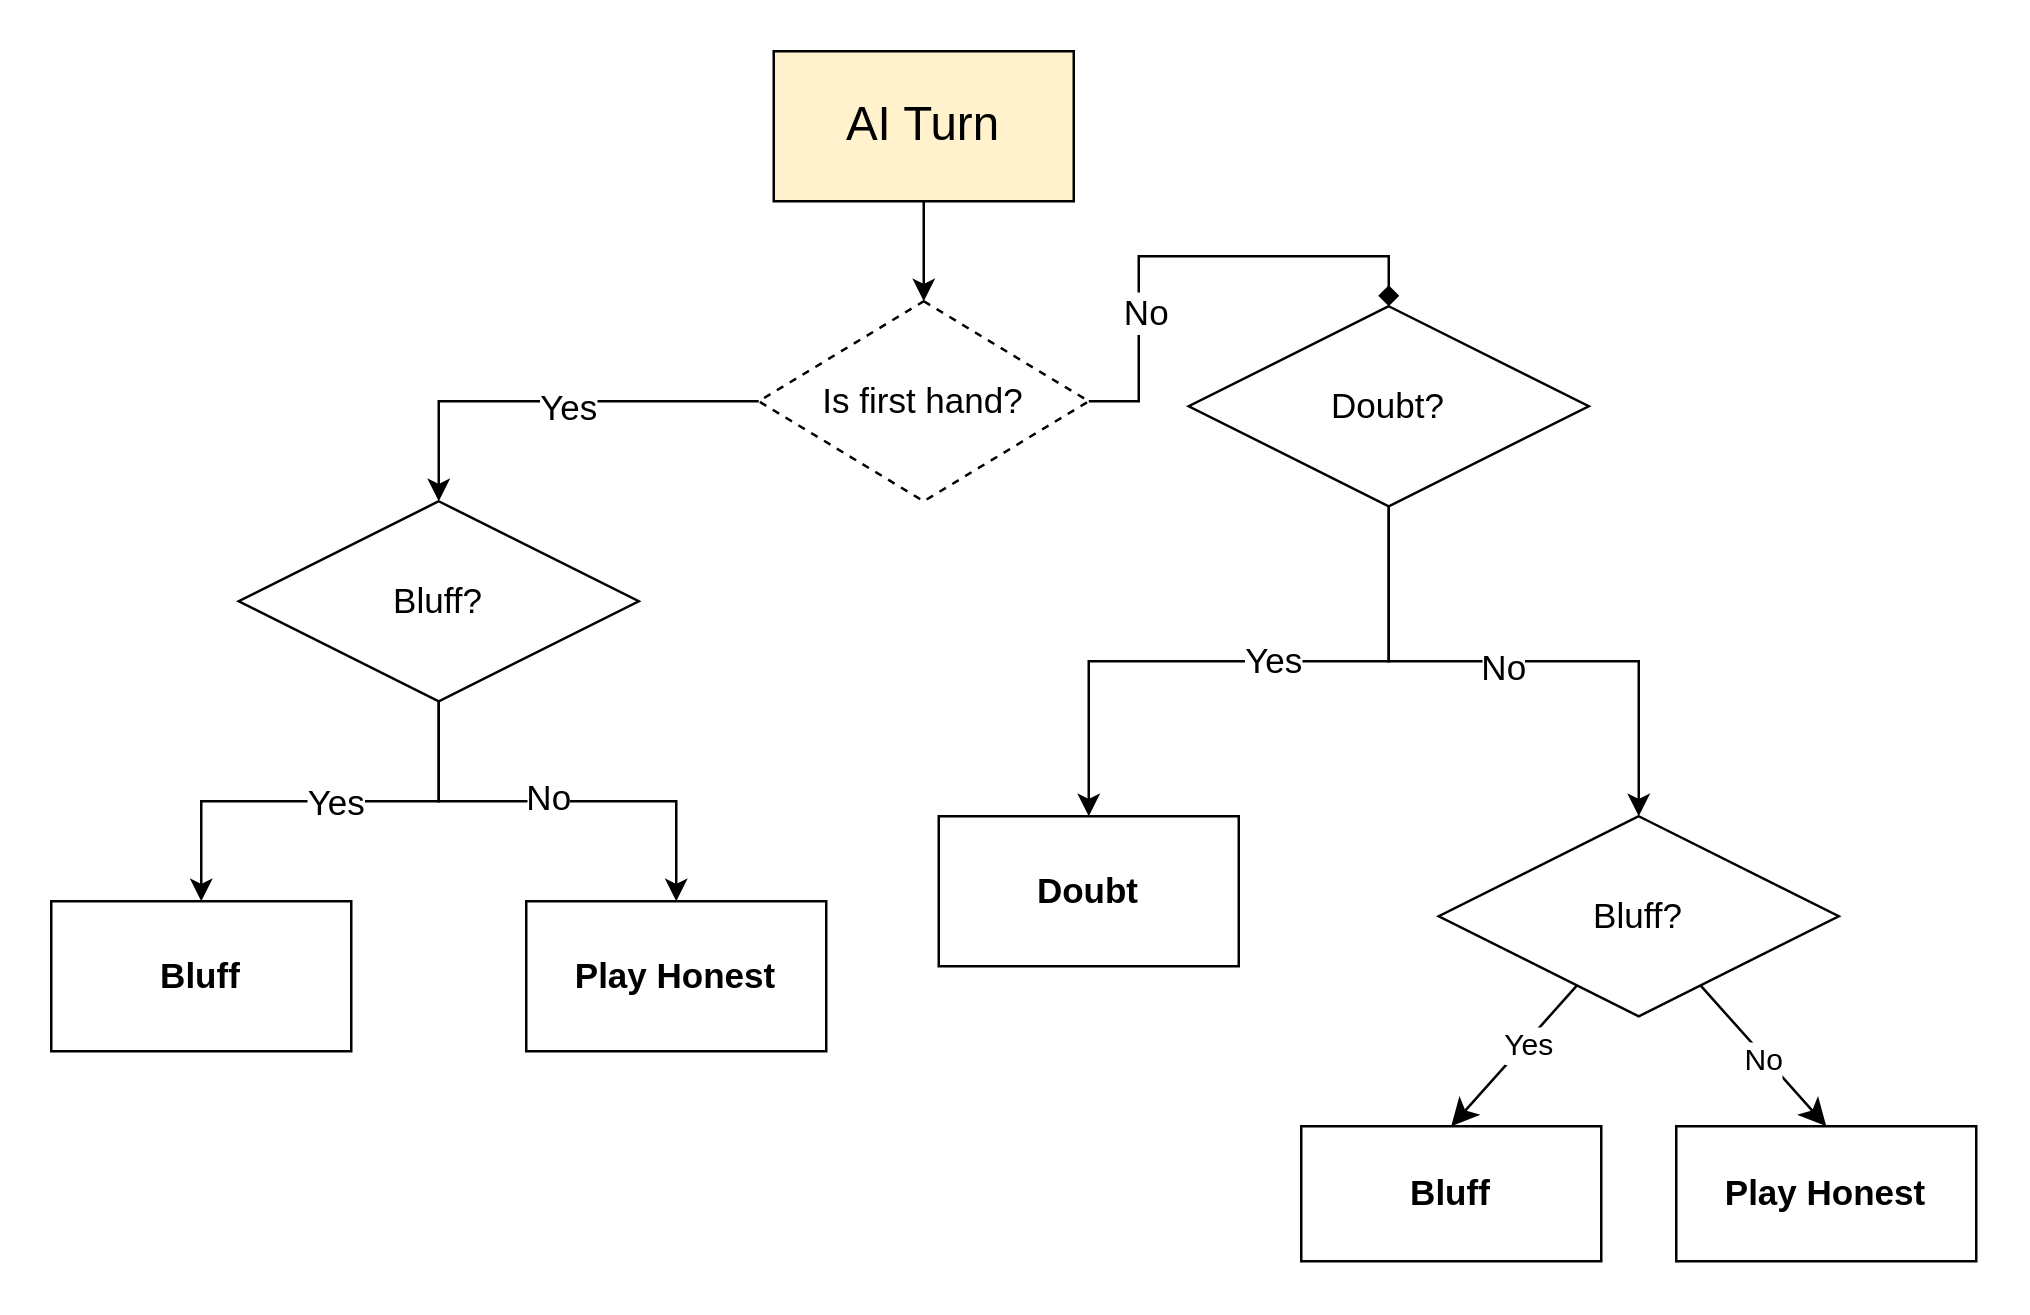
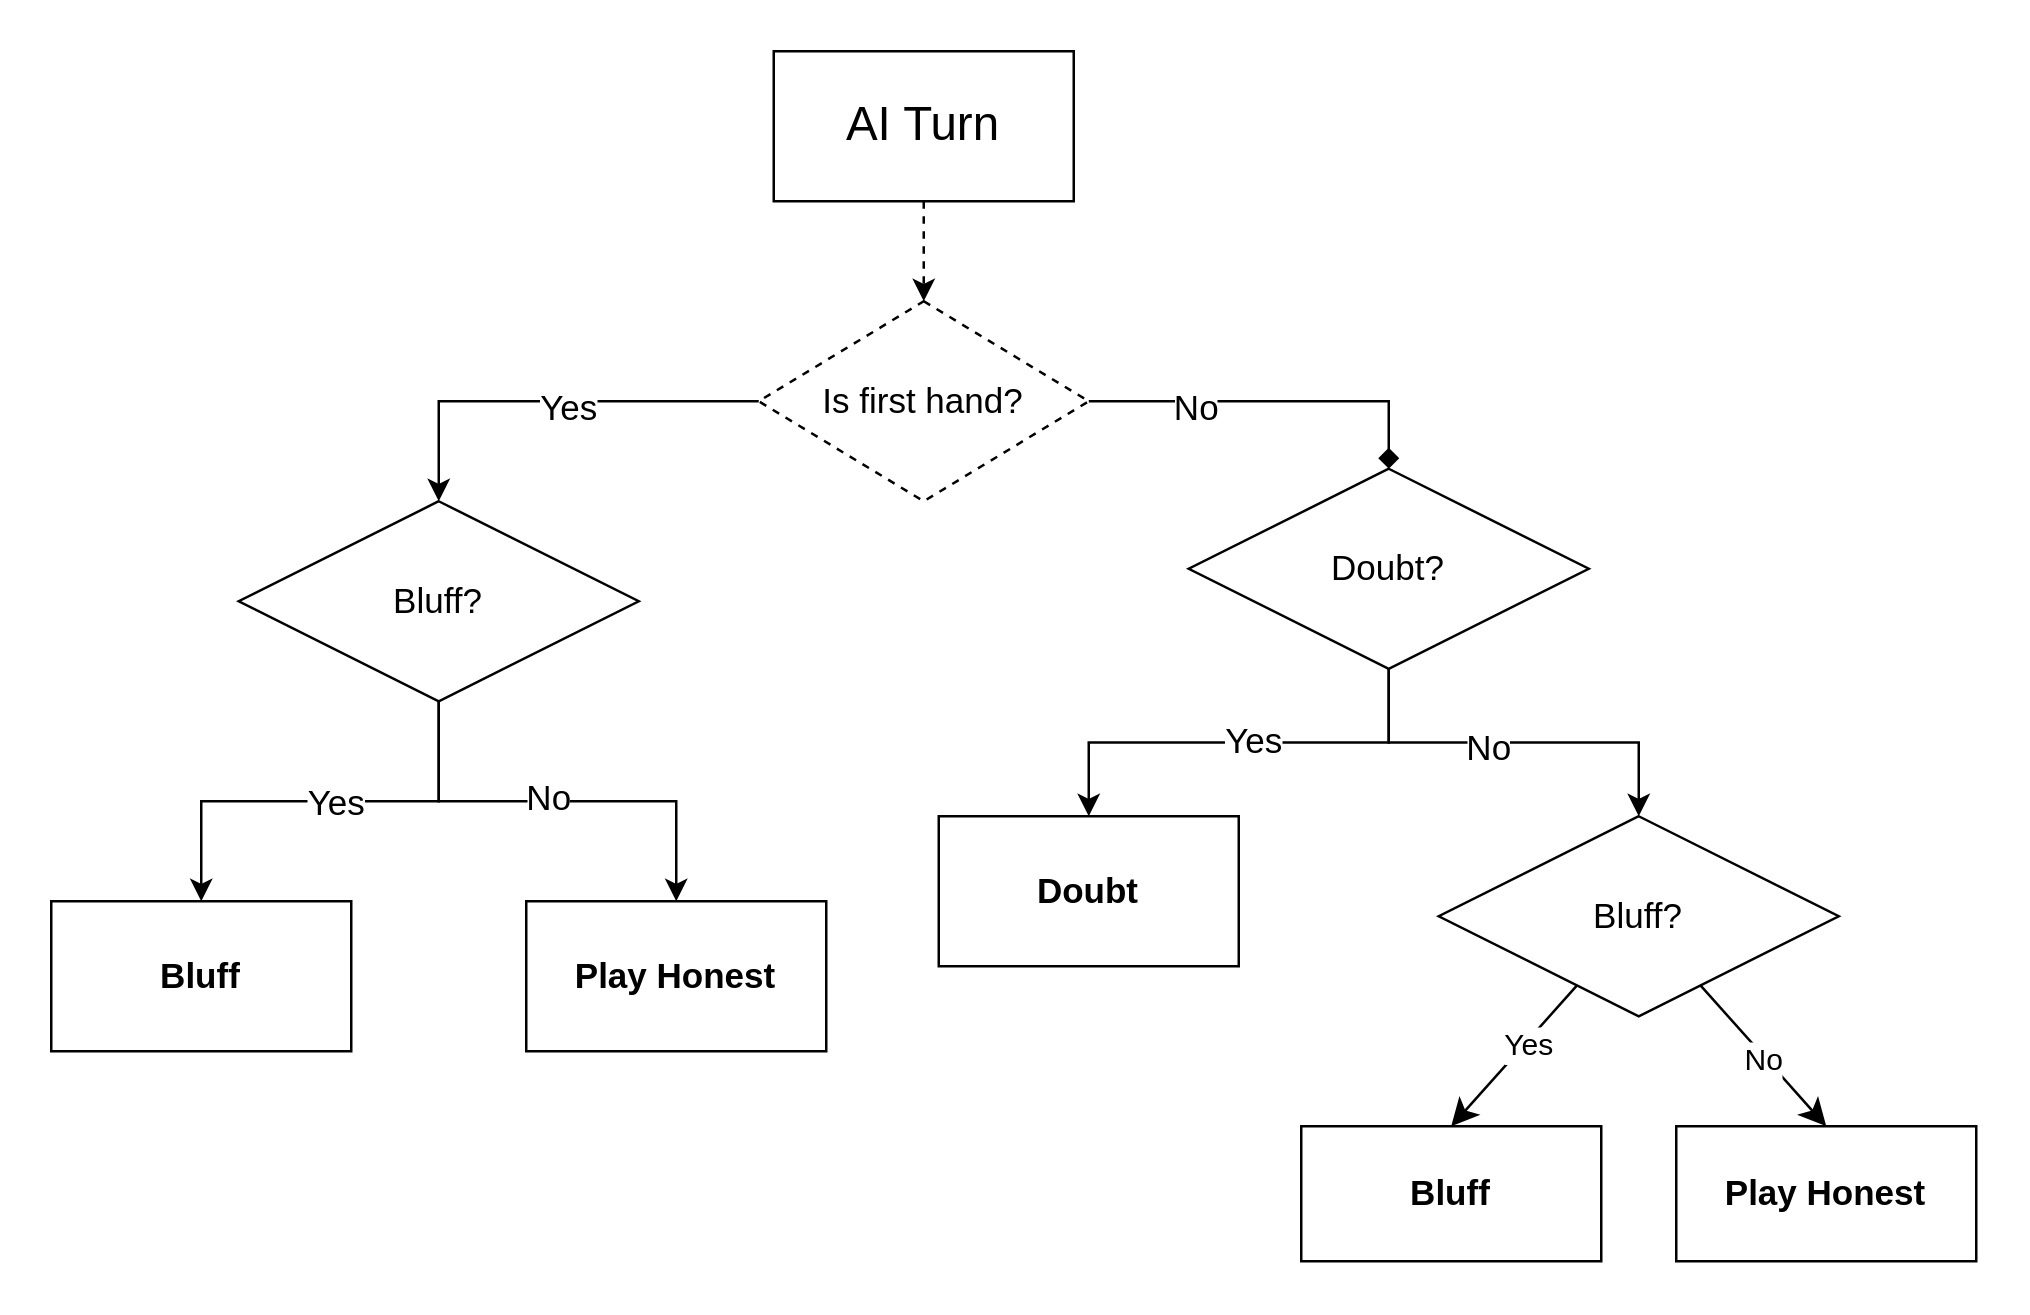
  <mxCell id="0" />
  <mxCell id="1" parent="0" />
- <mxCell id="2" style="edgeStyle=orthogonalEdgeStyle;rounded=0;orthogonalLoop=1;jettySize=auto;html=1;entryX=0.5;entryY=0;entryDx=0;entryDy=0;" parent="1" source="3" target="8" edge="1"><mxGeometry relative="1" as="geometry" /></mxCell>
- <mxCell id="3" value="&lt;font style=&quot;font-size: 19px;&quot;&gt;AI Turn&lt;/font&gt;" style="rounded=0;whiteSpace=wrap;html=1;fillColor=#fff2cc;" parent="1" vertex="1"><mxGeometry x="309" y="20" width="120" height="60" as="geometry" /></mxCell>
+ <mxCell id="2" style="edgeStyle=orthogonalEdgeStyle;rounded=0;orthogonalLoop=1;jettySize=auto;html=1;entryX=0.5;entryY=0;entryDx=0;entryDy=0;dashed=1;" parent="1" source="3" target="8" edge="1"><mxGeometry relative="1" as="geometry" /></mxCell>
+ <mxCell id="3" value="&lt;font style=&quot;font-size: 19px;&quot;&gt;AI Turn&lt;/font&gt;" style="rounded=0;whiteSpace=wrap;html=1;" parent="1" vertex="1"><mxGeometry x="309" y="20" width="120" height="60" as="geometry" /></mxCell>
  <mxCell id="4" style="edgeStyle=orthogonalEdgeStyle;rounded=0;orthogonalLoop=1;jettySize=auto;html=1;entryX=0.5;entryY=0;entryDx=0;entryDy=0;fontSize=14;" parent="1" source="8" target="26" edge="1"><mxGeometry relative="1" as="geometry"><mxPoint x="179" y="197" as="targetPoint" /></mxGeometry></mxCell>
  <mxCell id="5" value="Yes" style="edgeLabel;html=1;align=center;verticalAlign=middle;resizable=0;points=[];fontSize=14;" parent="4" vertex="1" connectable="0"><mxGeometry x="-0.086" y="2" relative="1" as="geometry"><mxPoint as="offset" /></mxGeometry></mxCell>
  <mxCell id="6" style="edgeStyle=orthogonalEdgeStyle;rounded=0;orthogonalLoop=1;jettySize=auto;html=1;entryX=0.5;entryY=0;entryDx=0;entryDy=0;fontSize=14;endArrow=diamond;" parent="1" source="8" target="13" edge="1"><mxGeometry relative="1" as="geometry"><mxPoint x="559" y="230" as="targetPoint" /></mxGeometry></mxCell>
  <mxCell id="7" value="No" style="edgeLabel;html=1;align=center;verticalAlign=middle;resizable=0;points=[];fontSize=14;" parent="6" vertex="1" connectable="0"><mxGeometry x="-0.431" y="-2" relative="1" as="geometry"><mxPoint as="offset" /></mxGeometry></mxCell>
  <mxCell id="8" value="Is first hand?" style="rhombus;whiteSpace=wrap;html=1;fontSize=14;dashed=1;" parent="1" vertex="1"><mxGeometry x="303" y="120" width="132" height="80" as="geometry" /></mxCell>
  <mxCell id="9" style="edgeStyle=orthogonalEdgeStyle;rounded=0;orthogonalLoop=1;jettySize=auto;html=1;fontSize=14;" parent="1" source="13" target="14" edge="1"><mxGeometry relative="1" as="geometry" /></mxCell>
  <mxCell id="10" value="Yes" style="edgeLabel;html=1;align=center;verticalAlign=middle;resizable=0;points=[];fontSize=14;" parent="9" vertex="1" connectable="0"><mxGeometry x="-0.258" y="-1" relative="1" as="geometry"><mxPoint x="-18" as="offset" /></mxGeometry></mxCell>
  <mxCell id="11" style="edgeStyle=orthogonalEdgeStyle;rounded=0;orthogonalLoop=1;jettySize=auto;html=1;entryX=0.5;entryY=0;entryDx=0;entryDy=0;fontSize=14;" parent="1" source="13" target="20" edge="1"><mxGeometry relative="1" as="geometry"><mxPoint x="660" y="326" as="targetPoint" /></mxGeometry></mxCell>
  <mxCell id="12" value="No" style="edgeLabel;html=1;align=center;verticalAlign=middle;resizable=0;points=[];fontSize=14;" parent="11" vertex="1" connectable="0"><mxGeometry x="0.167" y="-2" relative="1" as="geometry"><mxPoint x="-24" as="offset" /></mxGeometry></mxCell>
- <mxCell id="13" value="Doubt?" style="rhombus;whiteSpace=wrap;html=1;fontSize=14;" parent="1" vertex="1"><mxGeometry x="475" y="122" width="160" height="80" as="geometry" /></mxCell>
+ <mxCell id="13" value="Doubt?" style="rhombus;whiteSpace=wrap;html=1;fontSize=14;" parent="1" vertex="1"><mxGeometry x="475" y="187" width="160" height="80" as="geometry" /></mxCell>
  <mxCell id="14" value="&lt;b style=&quot;font-size: 14px;&quot;&gt;Doubt&lt;/b&gt;" style="rounded=0;whiteSpace=wrap;html=1;fontSize=14;" parent="1" vertex="1"><mxGeometry x="375" y="326" width="120" height="60" as="geometry" /></mxCell>
  <mxCell id="15" value="&lt;b&gt;Bluff&lt;span style=&quot;color: rgba(0, 0, 0, 0); font-family: monospace; font-size: 0px; text-align: start; text-wrap: nowrap;&quot;&gt;%3CmxGraphModel%3E%3Croot%3E%3CmxCell%20id%3D%220%22%2F%3E%3CmxCell%20id%3D%221%22%20parent%3D%220%22%2F%3E%3CmxCell%20id%3D%222%22%20value%3D%22%26lt%3Bb%20style%3D%26quot%3Bfont-size%3A%2014px%3B%26quot%3B%26gt%3BBluff%26lt%3B%2Fb%26gt%3B%22%20style%3D%22rounded%3D0%3BwhiteSpace%3Dwrap%3Bhtml%3D1%3BfontSize%3D14%3B%22%20vertex%3D%221%22%20parent%3D%221%22%3E%3CmxGeometry%20x%3D%2250%22%20y%3D%22470%22%20width%3D%22120%22%20height%3D%2260%22%20as%3D%22geometry%22%2F%3E%3C%2FmxCell%3E%3C%2Froot%3E%3C%2FmxGraphModel%3&lt;/span&gt;&lt;/b&gt;" style="rounded=0;whiteSpace=wrap;html=1;fontSize=14;" parent="1" vertex="1"><mxGeometry x="520" y="450" width="120" height="54" as="geometry" /></mxCell>
  <mxCell id="16" style="edgeStyle=none;curved=1;rounded=0;orthogonalLoop=1;jettySize=auto;html=1;entryX=0.5;entryY=0;entryDx=0;entryDy=0;fontSize=12;startSize=8;endSize=8;" parent="1" source="20" target="15" edge="1"><mxGeometry relative="1" as="geometry" /></mxCell>
  <mxCell id="17" value="Yes" style="edgeLabel;html=1;align=center;verticalAlign=middle;resizable=0;points=[];fontSize=12;" parent="16" vertex="1" connectable="0"><mxGeometry x="-0.183" y="1" relative="1" as="geometry"><mxPoint as="offset" /></mxGeometry></mxCell>
  <mxCell id="18" style="edgeStyle=none;curved=1;rounded=0;orthogonalLoop=1;jettySize=auto;html=1;entryX=0.5;entryY=0;entryDx=0;entryDy=0;fontSize=12;startSize=8;endSize=8;" parent="1" source="20" target="21" edge="1"><mxGeometry relative="1" as="geometry" /></mxCell>
  <mxCell id="19" value="No" style="edgeLabel;html=1;align=center;verticalAlign=middle;resizable=0;points=[];fontSize=12;" parent="18" vertex="1" connectable="0"><mxGeometry x="0.027" y="-1" relative="1" as="geometry"><mxPoint as="offset" /></mxGeometry></mxCell>
  <mxCell id="20" value="Bluff?" style="rhombus;whiteSpace=wrap;html=1;fontSize=14;" parent="1" vertex="1"><mxGeometry x="575" y="326" width="160" height="80" as="geometry" /></mxCell>
  <mxCell id="21" value="&lt;b&gt;Play Honest&lt;/b&gt;" style="rounded=0;whiteSpace=wrap;html=1;fontSize=14;" parent="1" vertex="1"><mxGeometry x="670" y="450" width="120" height="54" as="geometry" /></mxCell>
  <mxCell id="22" style="edgeStyle=orthogonalEdgeStyle;rounded=0;orthogonalLoop=1;jettySize=auto;html=1;entryX=0.5;entryY=0;entryDx=0;entryDy=0;" edge="1" parent="1" source="26" target="27"><mxGeometry relative="1" as="geometry" /></mxCell>
  <mxCell id="23" value="Yes" style="edgeLabel;html=1;align=center;verticalAlign=middle;resizable=0;points=[];fontSize=14;" vertex="1" connectable="0" parent="22"><mxGeometry x="0.034" y="1" relative="1" as="geometry"><mxPoint x="8" y="-1" as="offset" /></mxGeometry></mxCell>
  <mxCell id="24" style="edgeStyle=orthogonalEdgeStyle;rounded=0;orthogonalLoop=1;jettySize=auto;html=1;" edge="1" parent="1" source="26" target="28"><mxGeometry relative="1" as="geometry" /></mxCell>
  <mxCell id="25" value="No" style="edgeLabel;html=1;align=center;verticalAlign=middle;resizable=0;points=[];fontSize=14;" vertex="1" connectable="0" parent="24"><mxGeometry x="0.172" y="2" relative="1" as="geometry"><mxPoint x="-20" as="offset" /></mxGeometry></mxCell>
  <mxCell id="26" value="Bluff?" style="rhombus;whiteSpace=wrap;html=1;fontSize=14;" vertex="1" parent="1"><mxGeometry x="95" y="200" width="160" height="80" as="geometry" /></mxCell>
  <mxCell id="27" value="&lt;b style=&quot;font-size: 14px;&quot;&gt;Bluff&lt;/b&gt;" style="rounded=0;whiteSpace=wrap;html=1;fontSize=14;" vertex="1" parent="1"><mxGeometry x="20" y="360" width="120" height="60" as="geometry" /></mxCell>
  <mxCell id="28" value="&lt;b style=&quot;font-size: 14px;&quot;&gt;Play Honest&lt;/b&gt;" style="rounded=0;whiteSpace=wrap;html=1;fontSize=14;" vertex="1" parent="1"><mxGeometry x="210" y="360" width="120" height="60" as="geometry" /></mxCell>
